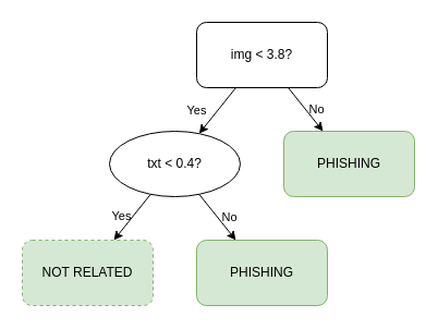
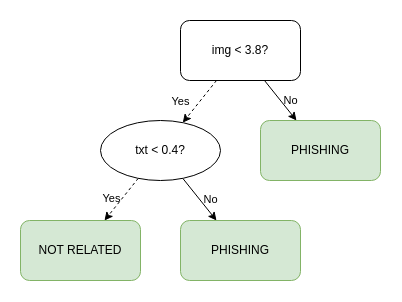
  <mxCell id="0" />
  <mxCell id="1" parent="0" />
- <mxCell id="2" style="rounded=0;orthogonalLoop=1;jettySize=auto;html=1;" edge="1" parent="1" source="6" target="11"><mxGeometry relative="1" as="geometry" /></mxCell>
+ <mxCell id="2" style="rounded=0;orthogonalLoop=1;jettySize=auto;html=1;dashed=1;" edge="1" parent="1" source="6" target="11"><mxGeometry relative="1" as="geometry" /></mxCell>
  <mxCell id="3" value="Yes" style="edgeLabel;html=1;align=center;verticalAlign=middle;resizable=0;points=[];" vertex="1" connectable="0" parent="2"><mxGeometry x="-0.019" relative="1" as="geometry"><mxPoint x="-20.49" as="offset" /></mxGeometry></mxCell>
  <mxCell id="4" style="edgeStyle=none;rounded=0;orthogonalLoop=1;jettySize=auto;html=1;" edge="1" parent="1" source="6" target="12"><mxGeometry relative="1" as="geometry"><mxPoint x="300" y="140" as="targetPoint" /></mxGeometry></mxCell>
  <mxCell id="5" value="No" style="edgeLabel;html=1;align=center;verticalAlign=middle;resizable=0;points=[];labelBackgroundColor=none;" vertex="1" connectable="0" parent="4"><mxGeometry x="-0.178" y="1" relative="1" as="geometry"><mxPoint x="11.86" y="3.93" as="offset" /></mxGeometry></mxCell>
  <mxCell id="6" value="img &amp;lt; 3.8?" style="rounded=1;whiteSpace=wrap;html=1;" vertex="1" parent="1"><mxGeometry x="180" y="20" width="120" height="60" as="geometry" /></mxCell>
  <mxCell id="7" style="edgeStyle=none;rounded=0;orthogonalLoop=1;jettySize=auto;html=1;" edge="1" parent="1" source="11" target="13"><mxGeometry relative="1" as="geometry" /></mxCell>
  <mxCell id="8" value="No" style="edgeLabel;html=1;align=center;verticalAlign=middle;resizable=0;points=[];labelBackgroundColor=none;" vertex="1" connectable="0" parent="7"><mxGeometry x="-0.002" relative="1" as="geometry"><mxPoint x="10.06" as="offset" /></mxGeometry></mxCell>
- <mxCell id="9" style="edgeStyle=none;rounded=0;orthogonalLoop=1;jettySize=auto;html=1;" edge="1" parent="1" source="11" target="14"><mxGeometry relative="1" as="geometry" /></mxCell>
+ <mxCell id="9" style="edgeStyle=none;rounded=0;orthogonalLoop=1;jettySize=auto;html=1;dashed=1;" edge="1" parent="1" source="11" target="14"><mxGeometry relative="1" as="geometry" /></mxCell>
  <mxCell id="10" value="Yes" style="edgeLabel;html=1;align=center;verticalAlign=middle;resizable=0;points=[];labelBackgroundColor=none;" vertex="1" connectable="0" parent="9"><mxGeometry x="-0.074" relative="1" as="geometry"><mxPoint x="-11.35" as="offset" /></mxGeometry></mxCell>
  <mxCell id="11" value="txt &amp;lt; 0.4?" style="ellipse;whiteSpace=wrap;html=1;" vertex="1" parent="1"><mxGeometry x="100" y="120" width="120" height="60" as="geometry" /></mxCell>
  <mxCell id="12" value="PHISHING" style="rounded=1;whiteSpace=wrap;html=1;fillColor=#d5e8d4;strokeColor=#82b366;" vertex="1" parent="1"><mxGeometry x="260" y="120" width="120" height="60" as="geometry" /></mxCell>
  <mxCell id="13" value="PHISHING" style="rounded=1;whiteSpace=wrap;html=1;fillColor=#d5e8d4;strokeColor=#82b366;" vertex="1" parent="1"><mxGeometry x="180" y="220" width="120" height="60" as="geometry" /></mxCell>
- <mxCell id="14" value="NOT RELATED" style="rounded=1;whiteSpace=wrap;html=1;fillColor=#d5e8d4;strokeColor=#82b366;dashed=1;" vertex="1" parent="1"><mxGeometry x="20" y="220" width="120" height="60" as="geometry" /></mxCell>
+ <mxCell id="14" value="NOT RELATED" style="rounded=1;whiteSpace=wrap;html=1;fillColor=#d5e8d4;strokeColor=#82b366;" vertex="1" parent="1"><mxGeometry x="20" y="220" width="120" height="60" as="geometry" /></mxCell>
